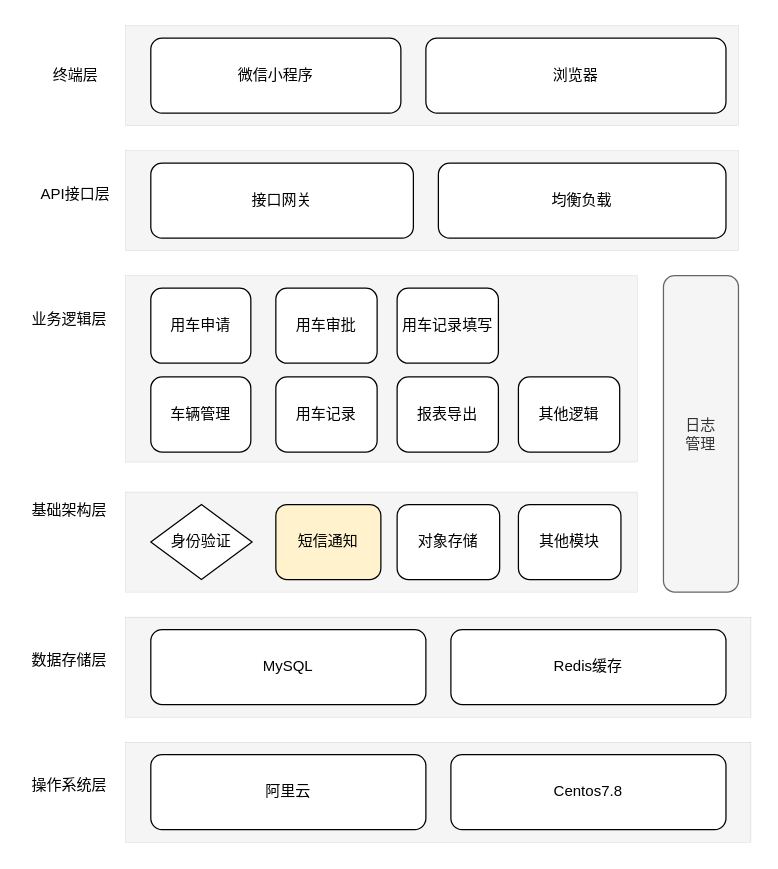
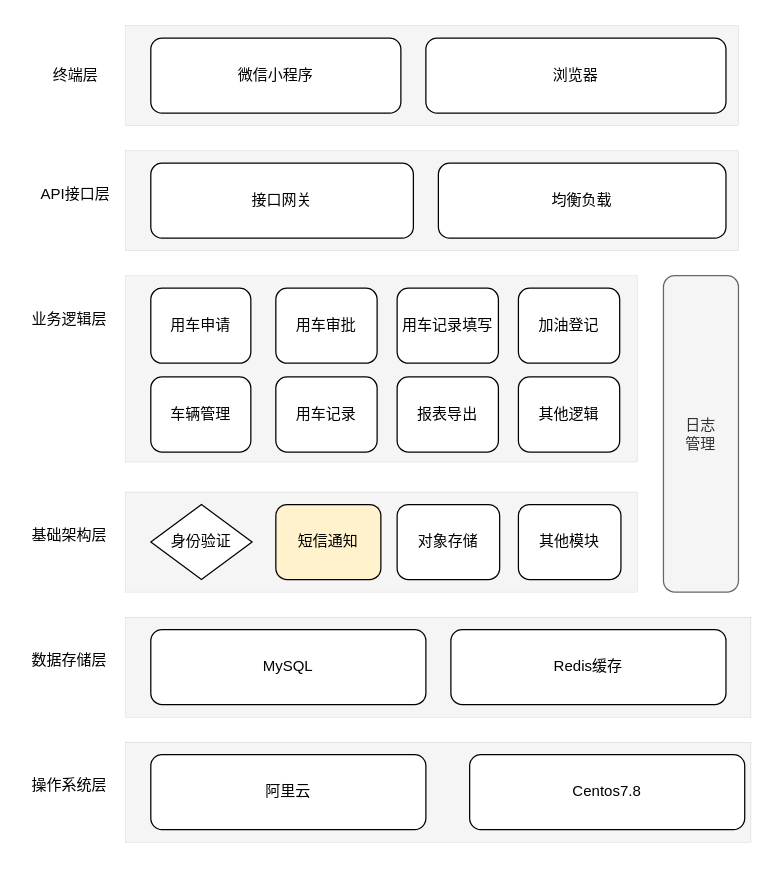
  <mxCell id="0" />
  <mxCell id="1" parent="0" />
  <mxCell id="2" value="" style="rounded=0;whiteSpace=wrap;html=1;strokeWidth=0;fillColor=#f5f5f5;fontColor=#333333;strokeColor=#666666;" vertex="1" parent="1"><mxGeometry x="100" y="20" width="490" height="80" as="geometry" /></mxCell>
  <mxCell id="3" value="微信小程序" style="rounded=1;whiteSpace=wrap;html=1;" vertex="1" parent="1"><mxGeometry x="120" y="30" width="200" height="60" as="geometry" /></mxCell>
  <mxCell id="4" value="浏览器" style="rounded=1;whiteSpace=wrap;html=1;" vertex="1" parent="1"><mxGeometry x="340" y="30" width="240" height="60" as="geometry" /></mxCell>
  <mxCell id="5" value="" style="rounded=0;whiteSpace=wrap;html=1;strokeWidth=0;fillColor=#f5f5f5;fontColor=#333333;strokeColor=#666666;" vertex="1" parent="1"><mxGeometry x="100" y="120" width="490" height="80" as="geometry" /></mxCell>
  <mxCell id="6" value="接口网关" style="rounded=1;whiteSpace=wrap;html=1;" vertex="1" parent="1"><mxGeometry x="120" y="130" width="210" height="60" as="geometry" /></mxCell>
  <mxCell id="7" value="均衡负载" style="rounded=1;whiteSpace=wrap;html=1;" vertex="1" parent="1"><mxGeometry x="350" y="130" width="230" height="60" as="geometry" /></mxCell>
  <mxCell id="8" value="终端层" style="text;html=1;strokeColor=none;fillColor=none;align=center;verticalAlign=middle;whiteSpace=wrap;rounded=0;" vertex="1" parent="1"><mxGeometry x="30" y="45" width="60" height="30" as="geometry" /></mxCell>
  <mxCell id="9" value="API接口层" style="text;html=1;strokeColor=none;fillColor=none;align=center;verticalAlign=middle;whiteSpace=wrap;rounded=0;" vertex="1" parent="1"><mxGeometry x="30" y="140" width="60" height="30" as="geometry" /></mxCell>
  <mxCell id="10" value="" style="rounded=0;whiteSpace=wrap;html=1;fillColor=#f5f5f5;fontColor=#333333;strokeColor=#666666;strokeWidth=0;" vertex="1" parent="1"><mxGeometry x="100" y="220" width="409" height="149" as="geometry" /></mxCell>
  <mxCell id="11" value="用车申请" style="rounded=1;whiteSpace=wrap;html=1;" vertex="1" parent="1"><mxGeometry x="120" y="230" width="80" height="60" as="geometry" /></mxCell>
  <mxCell id="12" value="用车审批" style="rounded=1;whiteSpace=wrap;html=1;" vertex="1" parent="1"><mxGeometry x="220" y="230" width="81" height="60" as="geometry" /></mxCell>
  <mxCell id="13" value="业务逻辑层" style="text;html=1;strokeColor=none;fillColor=none;align=center;verticalAlign=middle;whiteSpace=wrap;rounded=0;" vertex="1" parent="1"><mxGeometry x="20" y="240" width="70" height="30" as="geometry" /></mxCell>
  <mxCell id="14" value="" style="rounded=0;whiteSpace=wrap;html=1;fillColor=#f5f5f5;fontColor=#333333;strokeColor=#666666;strokeWidth=0;" vertex="1" parent="1"><mxGeometry x="100" y="393" width="409" height="80" as="geometry" /></mxCell>
  <mxCell id="15" value="身份验证" style="rhombus;whiteSpace=wrap;html=1;" vertex="1" parent="1"><mxGeometry x="120" y="403" width="81" height="60" as="geometry" /></mxCell>
  <mxCell id="16" value="短信通知" style="rounded=1;whiteSpace=wrap;html=1;fillColor=#fff2cc;" vertex="1" parent="1"><mxGeometry x="220" y="403" width="84" height="60" as="geometry" /></mxCell>
- <mxCell id="17" value="基础架构层" style="text;html=1;strokeColor=none;fillColor=none;align=center;verticalAlign=middle;whiteSpace=wrap;rounded=0;" vertex="1" parent="1"><mxGeometry x="20" y="393" width="70" height="30" as="geometry" /></mxCell>
+ <mxCell id="17" value="基础架构层" style="text;html=1;strokeColor=none;fillColor=none;align=center;verticalAlign=middle;whiteSpace=wrap;rounded=0;" vertex="1" parent="1"><mxGeometry x="20" y="413" width="70" height="30" as="geometry" /></mxCell>
  <mxCell id="18" value="" style="rounded=0;whiteSpace=wrap;html=1;fillColor=#f5f5f5;fontColor=#333333;strokeColor=#666666;strokeWidth=0;" vertex="1" parent="1"><mxGeometry x="100" y="493" width="500" height="80" as="geometry" /></mxCell>
  <mxCell id="19" value="MySQL" style="rounded=1;whiteSpace=wrap;html=1;" vertex="1" parent="1"><mxGeometry x="120" y="503" width="220" height="60" as="geometry" /></mxCell>
  <mxCell id="20" value="Redis缓存" style="rounded=1;whiteSpace=wrap;html=1;" vertex="1" parent="1"><mxGeometry x="360" y="503" width="220" height="60" as="geometry" /></mxCell>
  <mxCell id="21" value="数据存储层" style="text;html=1;strokeColor=none;fillColor=none;align=center;verticalAlign=middle;whiteSpace=wrap;rounded=0;" vertex="1" parent="1"><mxGeometry x="20" y="513" width="70" height="30" as="geometry" /></mxCell>
  <mxCell id="22" value="" style="rounded=0;whiteSpace=wrap;html=1;fillColor=#f5f5f5;fontColor=#333333;strokeColor=#666666;strokeWidth=0;" vertex="1" parent="1"><mxGeometry x="100" y="593" width="500" height="80" as="geometry" /></mxCell>
  <mxCell id="23" value="阿里云" style="rounded=1;whiteSpace=wrap;html=1;" vertex="1" parent="1"><mxGeometry x="120" y="603" width="220" height="60" as="geometry" /></mxCell>
  <mxCell id="24" value="操作系统层" style="text;html=1;strokeColor=none;fillColor=none;align=center;verticalAlign=middle;whiteSpace=wrap;rounded=0;" vertex="1" parent="1"><mxGeometry x="20" y="613" width="70" height="30" as="geometry" /></mxCell>
  <mxCell id="25" value="日志&lt;br&gt;管理" style="rounded=1;whiteSpace=wrap;html=1;fillColor=#f5f5f5;fontColor=#333333;strokeColor=#666666;strokeWidth=1;" vertex="1" parent="1"><mxGeometry x="530" y="220" width="60" height="253" as="geometry" /></mxCell>
- <mxCell id="26" value="Centos7.8" style="rounded=1;whiteSpace=wrap;html=1;" vertex="1" parent="1"><mxGeometry x="360" y="603" width="220" height="60" as="geometry" /></mxCell>
+ <mxCell id="26" value="Centos7.8" style="rounded=1;whiteSpace=wrap;html=1;" vertex="1" parent="1"><mxGeometry x="375" y="603" width="220" height="60" as="geometry" /></mxCell>
  <mxCell id="27" value="用车记录填写" style="rounded=1;whiteSpace=wrap;html=1;" vertex="1" parent="1"><mxGeometry x="317" y="230" width="81" height="60" as="geometry" /></mxCell>
+ <mxCell id="28" value="加油登记" style="rounded=1;whiteSpace=wrap;html=1;" vertex="1" parent="1"><mxGeometry x="414" y="230" width="81" height="60" as="geometry" /></mxCell>
  <mxCell id="29" value="车辆管理" style="rounded=1;whiteSpace=wrap;html=1;" vertex="1" parent="1"><mxGeometry x="120" y="301" width="80" height="60" as="geometry" /></mxCell>
  <mxCell id="30" value="用车记录" style="rounded=1;whiteSpace=wrap;html=1;" vertex="1" parent="1"><mxGeometry x="220" y="301" width="81" height="60" as="geometry" /></mxCell>
  <mxCell id="31" value="报表导出" style="rounded=1;whiteSpace=wrap;html=1;" vertex="1" parent="1"><mxGeometry x="317" y="301" width="81" height="60" as="geometry" /></mxCell>
  <mxCell id="32" value="其他逻辑" style="rounded=1;whiteSpace=wrap;html=1;" vertex="1" parent="1"><mxGeometry x="414" y="301" width="81" height="60" as="geometry" /></mxCell>
  <mxCell id="33" value="对象存储" style="rounded=1;whiteSpace=wrap;html=1;" vertex="1" parent="1"><mxGeometry x="317" y="403" width="82" height="60" as="geometry" /></mxCell>
  <mxCell id="34" value="其他模块" style="rounded=1;whiteSpace=wrap;html=1;" vertex="1" parent="1"><mxGeometry x="414" y="403" width="82" height="60" as="geometry" /></mxCell>
